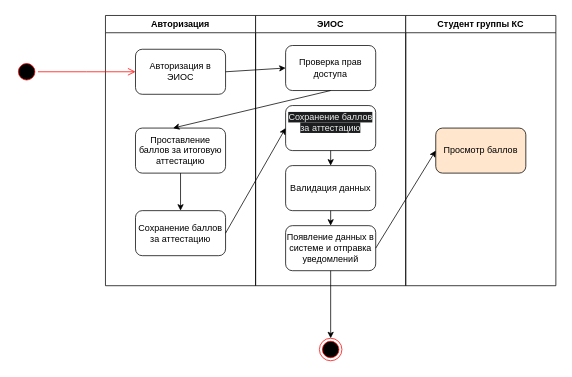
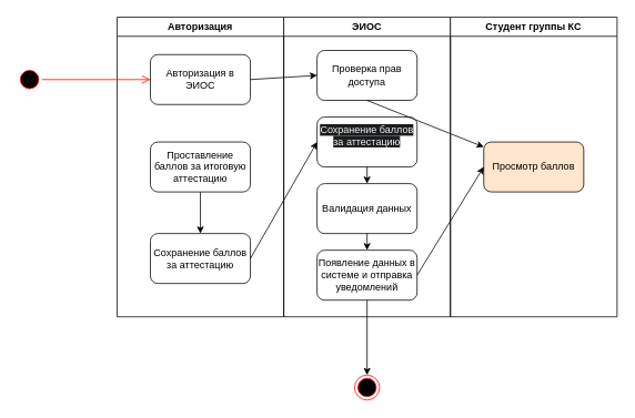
  <mxCell id="0" />
  <mxCell id="1" parent="0" />
  <mxCell id="2" value="Авторизация" style="swimlane;whiteSpace=wrap;html=1;" vertex="1" parent="1"><mxGeometry x="140" y="20" width="200" height="360" as="geometry" /></mxCell>
  <mxCell id="3" value="Авторизация в&lt;div&gt;ЭИОС&lt;/div&gt;" style="rounded=1;whiteSpace=wrap;html=1;" vertex="1" parent="2"><mxGeometry x="40" y="45" width="120" height="60" as="geometry" /></mxCell>
  <mxCell id="4" value="Проставление баллов за итоговую аттестацию" style="rounded=1;whiteSpace=wrap;html=1;" vertex="1" parent="2"><mxGeometry x="40" y="150" width="120" height="60" as="geometry" /></mxCell>
  <mxCell id="5" value="Сохранение баллов за аттестацию" style="rounded=1;whiteSpace=wrap;html=1;" vertex="1" parent="2"><mxGeometry x="40" y="260" width="120" height="60" as="geometry" /></mxCell>
  <mxCell id="6" value="" style="endArrow=classic;html=1;rounded=0;exitX=0.5;exitY=1;exitDx=0;exitDy=0;entryX=0.5;entryY=0;entryDx=0;entryDy=0;" edge="1" parent="2" source="4" target="5"><mxGeometry width="50" height="50" relative="1" as="geometry"><mxPoint x="-50" y="260" as="sourcePoint" /><mxPoint y="210" as="targetPoint" /></mxGeometry></mxCell>
  <mxCell id="7" value="ЭИОС" style="swimlane;whiteSpace=wrap;html=1;" vertex="1" parent="1"><mxGeometry x="340" y="20" width="200" height="360" as="geometry" /></mxCell>
  <mxCell id="8" value="Проверка прав доступа" style="rounded=1;whiteSpace=wrap;html=1;" vertex="1" parent="7"><mxGeometry x="40" y="40" width="120" height="60" as="geometry" /></mxCell>
  <mxCell id="9" value="&#10;&lt;span style=&quot;color: rgb(240, 240, 240); font-family: Helvetica; font-size: 12px; font-style: normal; font-variant-ligatures: normal; font-variant-caps: normal; font-weight: 400; letter-spacing: normal; orphans: 2; text-align: center; text-indent: 0px; text-transform: none; widows: 2; word-spacing: 0px; -webkit-text-stroke-width: 0px; white-space: normal; background-color: rgb(27, 29, 30); text-decoration-thickness: initial; text-decoration-style: initial; text-decoration-color: initial; display: inline !important; float: none;&quot;&gt;Сохранение баллов за аттестацию&lt;/span&gt;&#10;&#10;" style="rounded=1;whiteSpace=wrap;html=1;" vertex="1" parent="7"><mxGeometry x="40" y="120" width="120" height="60" as="geometry" /></mxCell>
  <mxCell id="10" value="Валидация данных" style="rounded=1;whiteSpace=wrap;html=1;" vertex="1" parent="7"><mxGeometry x="40" y="200" width="120" height="60" as="geometry" /></mxCell>
  <mxCell id="11" value="Появление данных в системе и отправка уведомлений" style="rounded=1;whiteSpace=wrap;html=1;" vertex="1" parent="7"><mxGeometry x="40" y="280" width="120" height="60" as="geometry" /></mxCell>
  <mxCell id="12" value="" style="endArrow=classic;html=1;rounded=0;exitX=0.5;exitY=1;exitDx=0;exitDy=0;entryX=0.5;entryY=0;entryDx=0;entryDy=0;" edge="1" parent="7" source="9" target="10"><mxGeometry width="50" height="50" relative="1" as="geometry"><mxPoint x="-40" y="230" as="sourcePoint" /><mxPoint x="10" y="180" as="targetPoint" /></mxGeometry></mxCell>
  <mxCell id="13" value="" style="endArrow=classic;html=1;rounded=0;exitX=0.5;exitY=1;exitDx=0;exitDy=0;entryX=0.5;entryY=0;entryDx=0;entryDy=0;" edge="1" parent="7" source="10" target="11"><mxGeometry width="50" height="50" relative="1" as="geometry"><mxPoint x="-30" y="320" as="sourcePoint" /><mxPoint x="20" y="270" as="targetPoint" /></mxGeometry></mxCell>
  <mxCell id="14" value="Студент группы КС" style="swimlane;whiteSpace=wrap;html=1;" vertex="1" parent="1"><mxGeometry x="540" y="20" width="200" height="360" as="geometry" /></mxCell>
  <mxCell id="15" value="Просмотр баллов" style="rounded=1;whiteSpace=wrap;html=1;fillColor=#ffe6cc;" vertex="1" parent="14"><mxGeometry x="40" y="150" width="120" height="60" as="geometry" /></mxCell>
  <mxCell id="16" value="" style="ellipse;html=1;shape=startState;fillColor=#000000;strokeColor=#ff0000;" vertex="1" parent="1"><mxGeometry x="20" y="80" width="30" height="30" as="geometry" /></mxCell>
  <mxCell id="17" value="" style="edgeStyle=orthogonalEdgeStyle;html=1;verticalAlign=bottom;endArrow=open;endSize=8;strokeColor=#ff0000;rounded=0;" edge="1" source="16" parent="1"><mxGeometry relative="1" as="geometry"><mxPoint x="180" y="95" as="targetPoint" /></mxGeometry></mxCell>
  <mxCell id="18" value="" style="endArrow=classic;html=1;rounded=0;exitX=1;exitY=0.5;exitDx=0;exitDy=0;entryX=0;entryY=0.5;entryDx=0;entryDy=0;" edge="1" parent="1" source="3" target="8"><mxGeometry width="50" height="50" relative="1" as="geometry"><mxPoint x="320" y="120" as="sourcePoint" /><mxPoint x="370" y="70" as="targetPoint" /></mxGeometry></mxCell>
- <mxCell id="19" value="" style="endArrow=classic;html=1;rounded=0;exitX=0.5;exitY=1;exitDx=0;exitDy=0;entryX=0.417;entryY=0;entryDx=0;entryDy=0;entryPerimeter=0;" edge="1" parent="1" source="8" target="4"><mxGeometry width="50" height="50" relative="1" as="geometry"><mxPoint x="300" y="160" as="sourcePoint" /><mxPoint x="350" y="110" as="targetPoint" /></mxGeometry></mxCell>
+ <mxCell id="19" value="" style="endArrow=classic;html=1;rounded=0;exitX=0.5;exitY=1;exitDx=0;exitDy=0;" edge="1" parent="1" source="8" target="15"><mxGeometry width="50" height="50" relative="1" as="geometry"><mxPoint x="300" y="160" as="sourcePoint" /><mxPoint x="350" y="110" as="targetPoint" /></mxGeometry></mxCell>
  <mxCell id="20" value="" style="endArrow=classic;html=1;rounded=0;exitX=1;exitY=0.5;exitDx=0;exitDy=0;entryX=0;entryY=0.5;entryDx=0;entryDy=0;" edge="1" parent="1" source="5" target="9"><mxGeometry width="50" height="50" relative="1" as="geometry"><mxPoint x="310" y="310" as="sourcePoint" /><mxPoint x="360" y="260" as="targetPoint" /></mxGeometry></mxCell>
  <mxCell id="21" value="" style="endArrow=classic;html=1;rounded=0;exitX=1;exitY=0.5;exitDx=0;exitDy=0;entryX=0;entryY=0.5;entryDx=0;entryDy=0;" edge="1" parent="1" source="11" target="15"><mxGeometry width="50" height="50" relative="1" as="geometry"><mxPoint x="520" y="290" as="sourcePoint" /><mxPoint x="570" y="240" as="targetPoint" /></mxGeometry></mxCell>
  <mxCell id="22" value="" style="ellipse;html=1;shape=endState;fillColor=#000000;strokeColor=#ff0000;" vertex="1" parent="1"><mxGeometry x="425" y="450" width="30" height="30" as="geometry" /></mxCell>
  <mxCell id="23" value="" style="endArrow=classic;html=1;rounded=0;exitX=0.5;exitY=1;exitDx=0;exitDy=0;entryX=0.5;entryY=0;entryDx=0;entryDy=0;" edge="1" parent="1" source="11" target="22"><mxGeometry width="50" height="50" relative="1" as="geometry"><mxPoint x="310" y="460" as="sourcePoint" /><mxPoint x="360" y="410" as="targetPoint" /></mxGeometry></mxCell>
